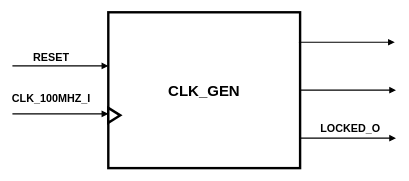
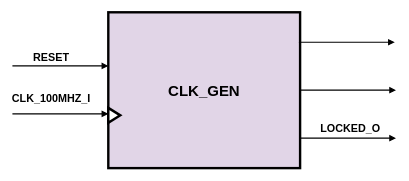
  <mxCell id="0" />
  <mxCell id="1" parent="0" />
- <mxCell id="2" value="&lt;font size=&quot;1&quot; style=&quot;&quot;&gt;&lt;b style=&quot;font-size: 25px;&quot;&gt;CLK_GEN&lt;/b&gt;&lt;/font&gt;" style="rounded=0;whiteSpace=wrap;html=1;strokeWidth=4;" vertex="1" parent="1"><mxGeometry x="180" y="20" width="320" height="260" as="geometry" /></mxCell>
+ <mxCell id="2" value="&lt;font size=&quot;1&quot; style=&quot;&quot;&gt;&lt;b style=&quot;font-size: 25px;&quot;&gt;CLK_GEN&lt;/b&gt;&lt;/font&gt;" style="rounded=0;whiteSpace=wrap;html=1;strokeWidth=4;fillColor=#e1d5e7;" vertex="1" parent="1"><mxGeometry x="180" y="20" width="320" height="260" as="geometry" /></mxCell>
  <mxCell id="3" value="" style="endArrow=block;html=1;strokeWidth=2;endFill=1;rounded=0;" edge="1" parent="1"><mxGeometry width="50" height="50" relative="1" as="geometry"><mxPoint x="20" y="189.5" as="sourcePoint" /><mxPoint x="180" y="189.5" as="targetPoint" /></mxGeometry></mxCell>
  <mxCell id="4" value="" style="endArrow=block;html=1;strokeWidth=2;endFill=1;rounded=0;" edge="1" parent="1"><mxGeometry width="50" height="50" relative="1" as="geometry"><mxPoint x="20" y="109.5" as="sourcePoint" /><mxPoint x="180" y="109.5" as="targetPoint" /></mxGeometry></mxCell>
  <mxCell id="5" value="&lt;font size=&quot;1&quot; style=&quot;&quot;&gt;&lt;b style=&quot;font-size: 18px;&quot;&gt;RESET&lt;/b&gt;&lt;/font&gt;" style="text;html=1;strokeColor=none;fillColor=none;align=center;verticalAlign=middle;whiteSpace=wrap;rounded=0;fontSize=16;" vertex="1" parent="1"><mxGeometry x="50" y="79.5" width="70" height="30" as="geometry" /></mxCell>
  <mxCell id="6" value="&lt;b style=&quot;border-color: var(--border-color); font-size: 18px;&quot;&gt;CLK_100MHZ_I&lt;/b&gt;" style="text;html=1;strokeColor=none;fillColor=none;align=center;verticalAlign=middle;whiteSpace=wrap;rounded=0;fontSize=16;" vertex="1" parent="1"><mxGeometry x="50" y="149.5" width="70" height="30" as="geometry" /></mxCell>
  <mxCell id="7" value="" style="triangle;whiteSpace=wrap;html=1;strokeWidth=4;" vertex="1" parent="1"><mxGeometry x="180" y="179.5" width="20" height="25" as="geometry" /></mxCell>
  <mxCell id="8" value="" style="endArrow=block;html=1;strokeWidth=2;endFill=1;rounded=0;" edge="1" parent="1"><mxGeometry width="50" height="50" relative="1" as="geometry"><mxPoint x="498" y="70" as="sourcePoint" /><mxPoint x="658" y="70" as="targetPoint" /></mxGeometry></mxCell>
  <mxCell id="9" value="" style="endArrow=block;html=1;strokeWidth=2;endFill=1;rounded=0;" edge="1" parent="1"><mxGeometry width="50" height="50" relative="1" as="geometry"><mxPoint x="500" y="230" as="sourcePoint" /><mxPoint x="660" y="230" as="targetPoint" /></mxGeometry></mxCell>
  <mxCell id="10" value="&lt;b style=&quot;border-color: var(--border-color); font-size: 18px;&quot;&gt;LOCKED_O&lt;/b&gt;" style="text;html=1;strokeColor=none;fillColor=none;align=center;verticalAlign=middle;whiteSpace=wrap;rounded=0;fontSize=16;" vertex="1" parent="1"><mxGeometry x="549" y="199" width="70" height="30" as="geometry" /></mxCell>
  <mxCell id="11" value="" style="endArrow=block;html=1;strokeWidth=2;endFill=1;rounded=0;" edge="1" parent="1"><mxGeometry width="50" height="50" relative="1" as="geometry"><mxPoint x="500" y="150" as="sourcePoint" /><mxPoint x="660" y="150" as="targetPoint" /></mxGeometry></mxCell>
